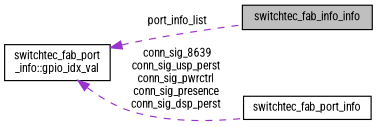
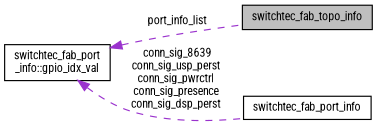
  digraph {
    fontname="Roboto Condensed"
    rankdir=LR
    node [color=black fillcolor=white fontname="Roboto Condensed" fontsize=10 shape=record style=filled]
    edge [color=darkorchid3 dir=back fontname="Roboto Condensed" fontsize=10 labelfontname=Helvetica labelfontsize=10 style=dashed]
-   n1 [fillcolor=grey75 fontcolor=black height=0.2 label=switchtec_fab_info_info width=0.4]
+   n1 [fillcolor=grey75 fontcolor=black height=0.2 label=switchtec_fab_topo_info width=0.4]
    n2 [height=0.2 label=switchtec_fab_port_info width=0.4]
    n3 [height=0.2 label="switchtec_fab_port\l_info::gpio_idx_val" width=0.4]
    n3 -> n1 [label=" port_info_list"]
    n3 -> n2 [label=" conn_sig_8639\nconn_sig_usp_perst\nconn_sig_pwrctrl\nconn_sig_presence\nconn_sig_dsp_perst"]
  }
